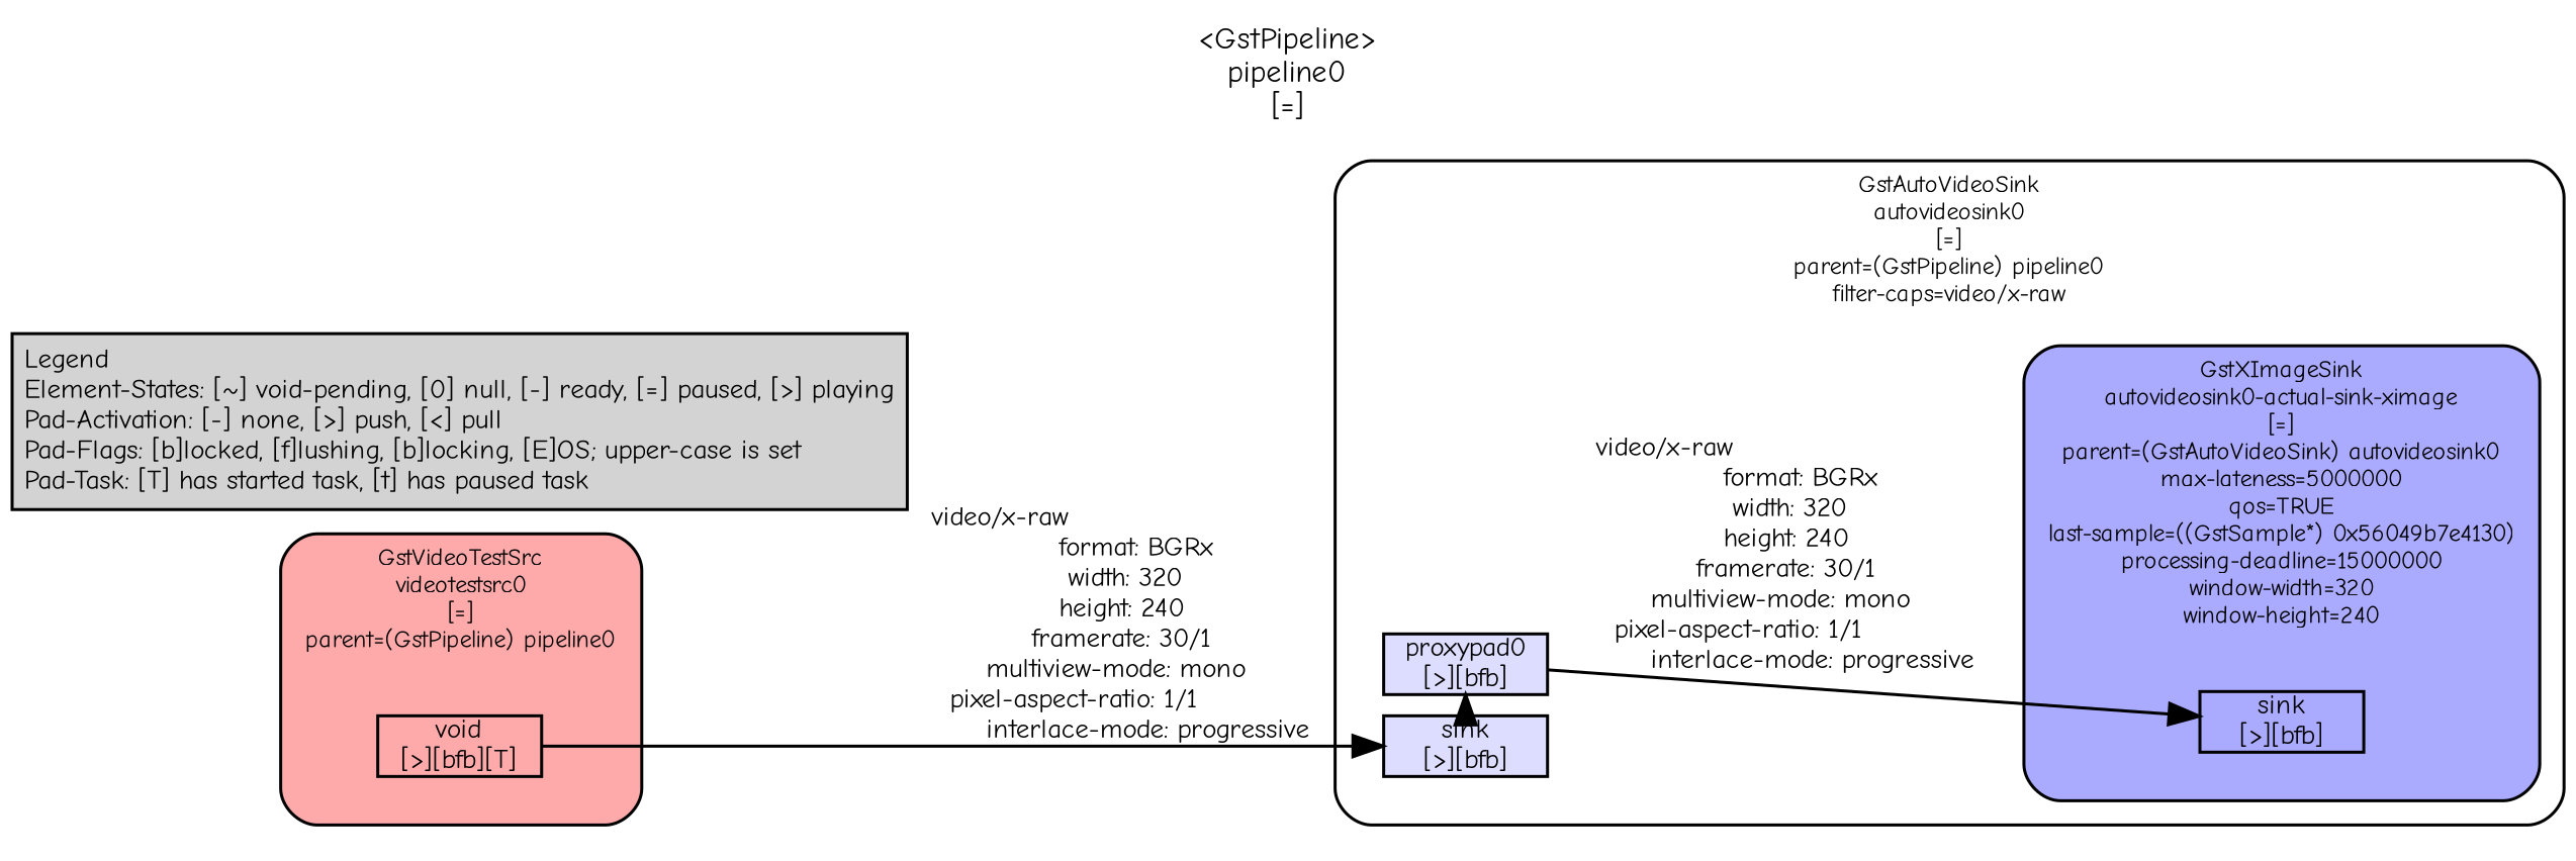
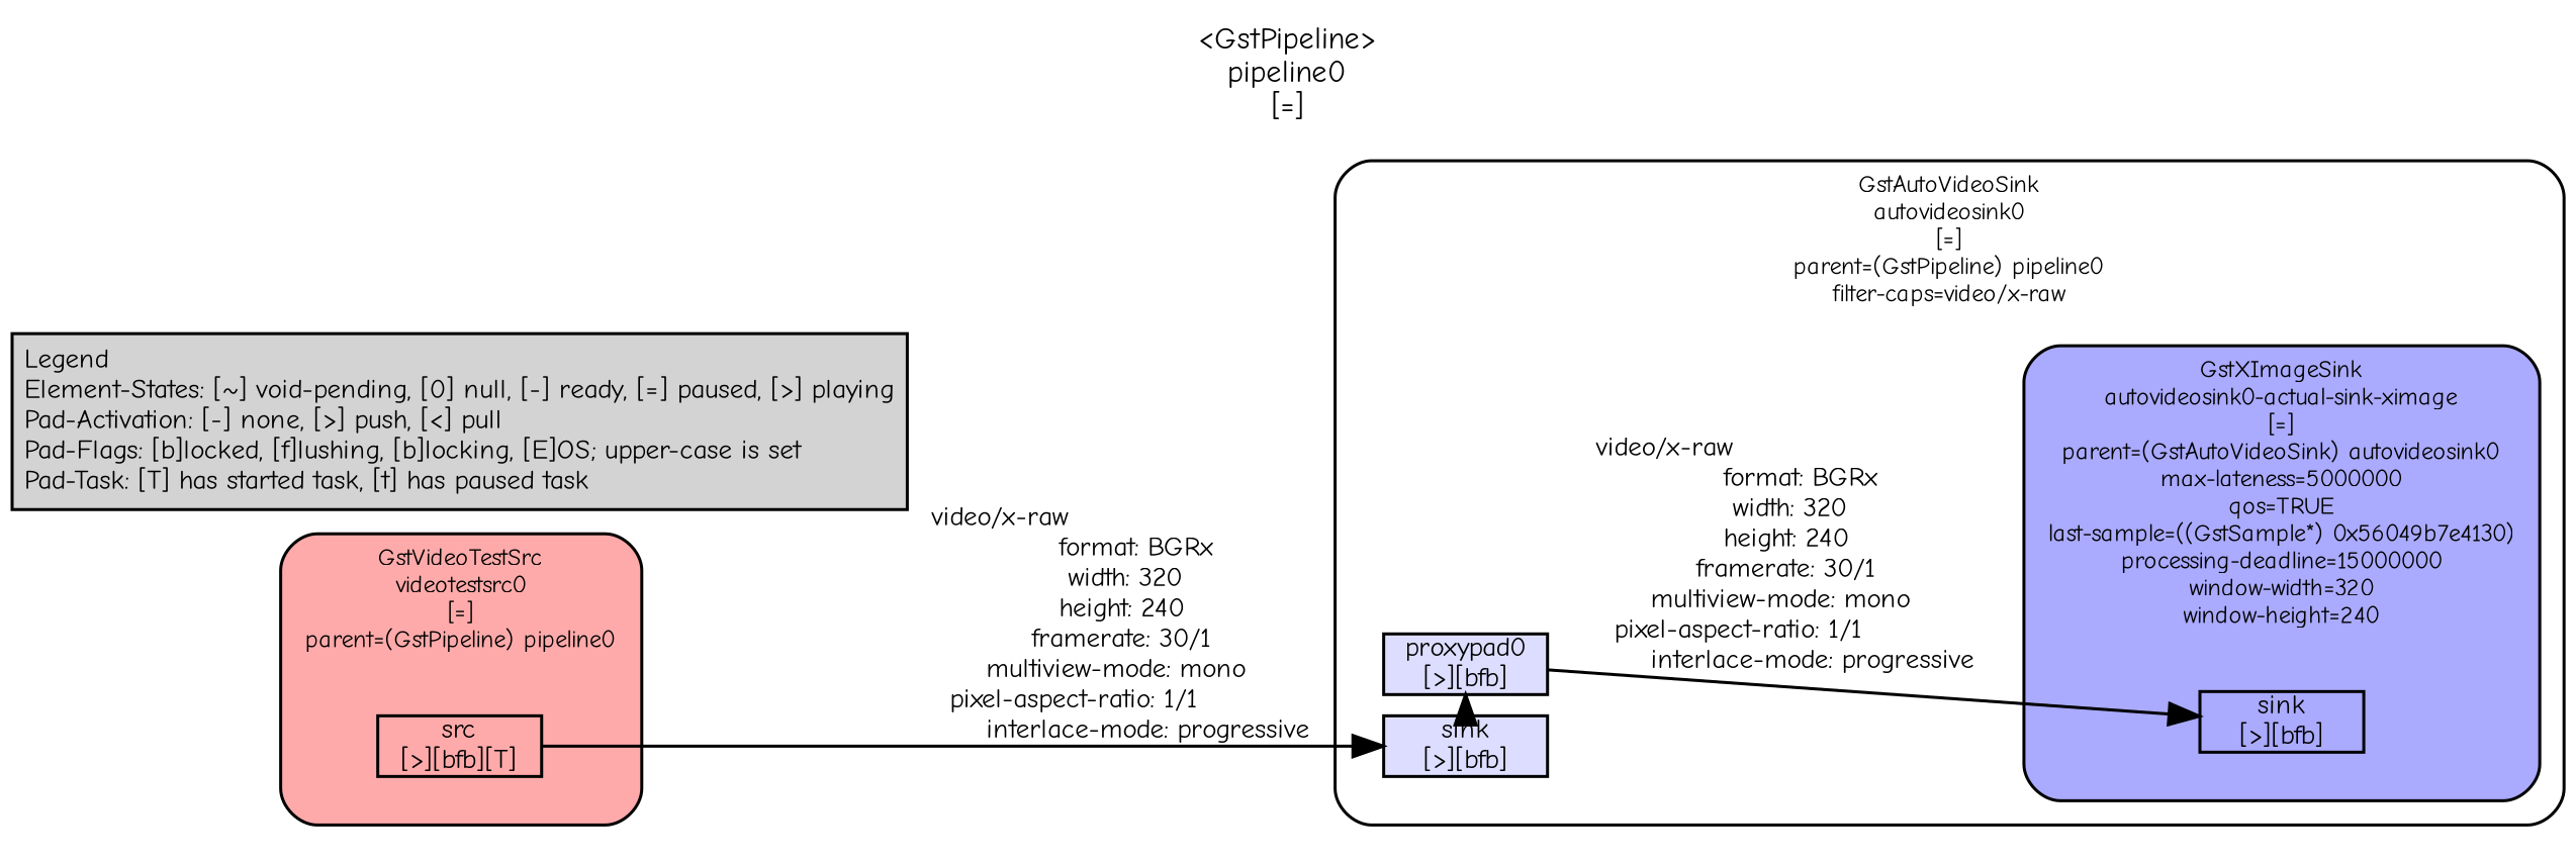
  digraph {
    fontname="Comic Neue"
    fontsize=10
    label="<GstPipeline>\npipeline0\n[=]"
    labelloc=t
    nodesep=.1
    rankdir=LR
    ranksep=.2
    node [color=black fillcolor="#ddddff" fontname="Comic Neue" fontsize=9 margin="0.0,0.0" shape=box style="filled,solid"]
    edge [fontname="Comic Neue" fontsize=9 labelfontsize=6]
    n1 [height=0.2 label="proxypad0\n[>][bfb]"]
    n2 [height=0.2 label="sink\n[>][bfb]"]
    n3 [fillcolor="#aaaaff" height=0.2 label="sink\n[>][bfb]"]
-   n4 [fillcolor="#ffaaaa" height=0.2 label="void\n[>][bfb][T]"]
+   n4 [fillcolor="#ffaaaa" height=0.2 label="src\n[>][bfb][T]"]
    n5 [label="Legend\lElement-States: [~] void-pending, [0] null, [-] ready, [=] paused, [>] playing\lPad-Activation: [-] none, [>] push, [<] pull\lPad-Flags: [b]locked, [f]lushing, [b]locking, [E]OS; upper-case is set\lPad-Task: [T] has started task, [t] has paused task\l" margin="0.05,0.05" style=filled color="" fillcolor=""]
    subgraph cluster_1 {
      color=black
      fillcolor="#ffffff"
      fontsize=8
      label="GstAutoVideoSink\nautovideosink0\n[=]\nparent=(GstPipeline) pipeline0\nfilter-caps=video/x-raw"
      style="filled,rounded"
      subgraph cluster_2 {
        color=black
        fillcolor="#ffffff"
        fontsize=8
        label=""
        style=invis
        n1
        n2
      }
      subgraph cluster_3 {
        color=black
        fillcolor="#aaaaff"
        fontsize=8
        label="GstXImageSink\nautovideosink0-actual-sink-ximage\n[=]\nparent=(GstAutoVideoSink) autovideosink0\nmax-lateness=5000000\nqos=TRUE\nlast-sample=((GstSample*) 0x56049b7e4130)\nprocessing-deadline=15000000\nwindow-width=320\nwindow-height=240"
        style="filled,rounded"
        subgraph cluster_4 {
          color=black
          fillcolor="#aaaaff"
          fontsize=8
          label=""
          style=invis
          n3
        }
      }
    }
    subgraph cluster_5 {
      color=black
      fillcolor="#ffaaaa"
      fontsize=8
      label="GstVideoTestSrc\nvideotestsrc0\n[=]\nparent=(GstPipeline) pipeline0"
      style="filled,rounded"
      subgraph cluster_6 {
        color=black
        fillcolor="#ffaaaa"
        fontsize=8
        label=""
        style=invis
        n4
      }
    }
    n1 -> n3 [label="video/x-raw\l              format: BGRx\l               width: 320\l              height: 240\l           framerate: 30/1\l      multiview-mode: mono\l  pixel-aspect-ratio: 1/1\l      interlace-mode: progressive\l"]
    n2 -> n1 [minlen=0 style=dashed]
    n4 -> n2 [label="video/x-raw\l              format: BGRx\l               width: 320\l              height: 240\l           framerate: 30/1\l      multiview-mode: mono\l  pixel-aspect-ratio: 1/1\l      interlace-mode: progressive\l"]
  }
